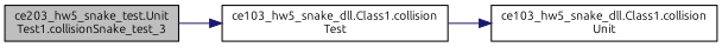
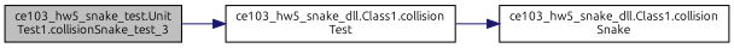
  digraph {
    fontname=Ubuntu
    rankdir=LR
    node [color=black fillcolor=white fontname=Ubuntu fontsize=10 shape=record style=filled]
    edge [color=midnightblue fontname=Ubuntu fontsize=10 labelfontname=Helvetica labelfontsize=10 style=solid]
-   n1 [fillcolor=grey75 fontcolor=black height=0.2 label="ce203_hw5_snake_test.Unit\lTest1.collisionSnake_test_3" width=0.4]
+   n1 [fillcolor=grey75 fontcolor=black height=0.2 label="ce103_hw5_snake_test.Unit\lTest1.collisionSnake_test_3" width=0.4]
    n2 [height=0.2 label="ce103_hw5_snake_dll.Class1.collision\lTest" width=0.4]
-   n3 [height=0.2 label="ce103_hw5_snake_dll.Class1.collision\lUnit" width=0.4]
+   n3 [height=0.2 label="ce103_hw5_snake_dll.Class1.collision\lSnake" width=0.4]
    n1 -> n2
    n2 -> n3
  }
